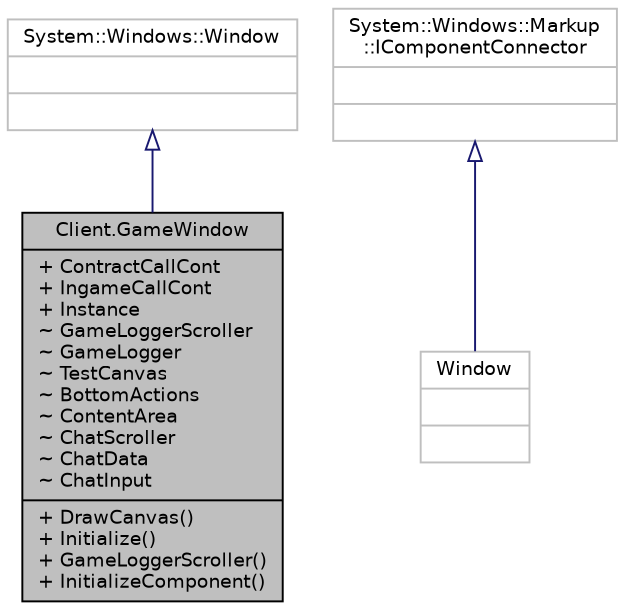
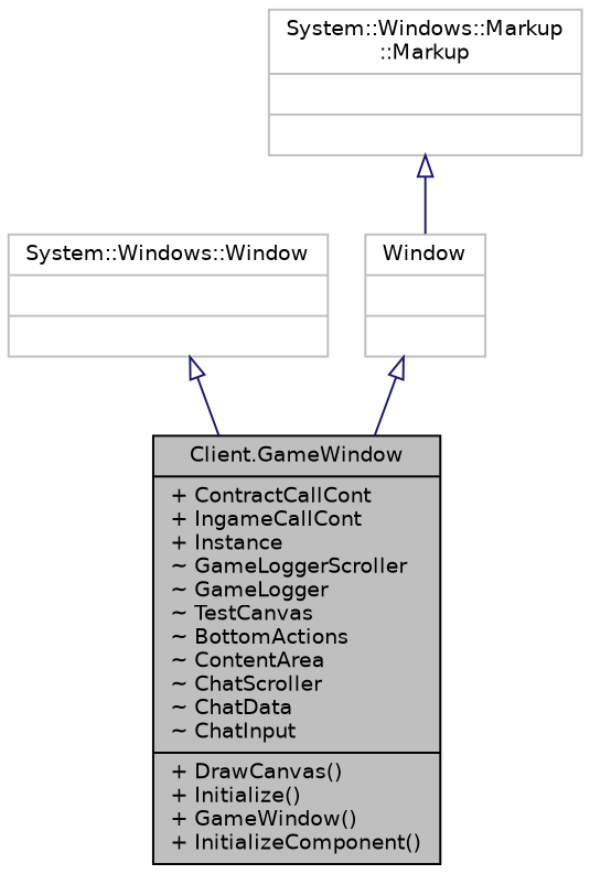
  digraph {
    node [color=grey75 fillcolor=white fontname=Helvetica fontsize=10 shape=record style=filled]
    edge [arrowtail=onormal color=midnightblue dir=back fontname=Helvetica fontsize=10 labelfontname=Helvetica labelfontsize=10 style=solid]
-   n1 [color=black fillcolor=grey75 fontcolor=black height=0.2 label="{Client.GameWindow\n|+ ContractCallCont\l+ IngameCallCont\l+ Instance\l~ GameLoggerScroller\l~ GameLogger\l~ TestCanvas\l~ BottomActions\l~ ContentArea\l~ ChatScroller\l~ ChatData\l~ ChatInput\l|+ DrawCanvas()\l+ Initialize()\l+ GameLoggerScroller()\l+ InitializeComponent()\l}" width=0.4]
+   n1 [color=black fillcolor=grey75 fontcolor=black height=0.2 label="{Client.GameWindow\n|+ ContractCallCont\l+ IngameCallCont\l+ Instance\l~ GameLoggerScroller\l~ GameLogger\l~ TestCanvas\l~ BottomActions\l~ ContentArea\l~ ChatScroller\l~ ChatData\l~ ChatInput\l|+ DrawCanvas()\l+ Initialize()\l+ GameWindow()\l+ InitializeComponent()\l}" width=0.4]
    n2 [height=0.2 label="{System::Windows::Window\n||}" width=0.4]
-   n3 [height=0.2 label="{System::Windows::Markup\l::IComponentConnector\n||}" width=0.4]
+   n3 [height=0.2 label="{System::Windows::Markup\l::Markup\n||}" width=0.4]
    n4 [height=0.2 label="{Window\n||}" width=0.4]
    n2 -> n1
    n3 -> n4
+   n4 -> n1
  }
